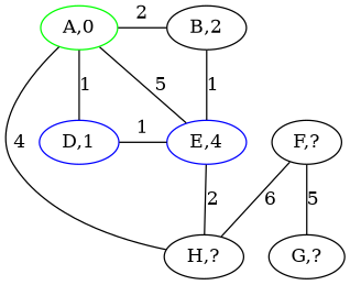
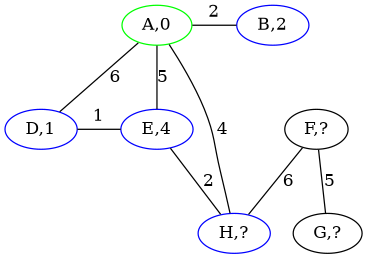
  graph {
    n1 [color=green height=.1 label="A,0" width=.1]
-   n2 [color=black height=.1 label="B,2" width=.1]
+   n2 [color=blue height=.1 label="B,2" width=.1]
    n3 [color=blue height=.1 label="D,1" width=.1]
    n4 [color=blue height=.1 label="E,4" width=.1]
    n5 [height=.1 label="F,?" width=.1]
    n6 [height=.1 label="G,?" width=.1]
-   n7 [height=.1 label="H,?" width=.1]
+   n7 [height=.1 label="H,?" width=.1 color=blue]
    subgraph sub_1 {
      rank=same
      n1
      n2
    }
    subgraph sub_2 {
      rank=same
      n3
      n4
      n5
    }
    subgraph sub_3 {
      rank=same
      n6
      n7
    }
    n1 -- n2 [label=2]
-   n1 -- n3 [label=1]
+   n1 -- n3 [label=6]
    n1 -- n4 [label=5]
    n1 -- n7 [label=4]
-   n2 -- n4 [label=1]
    n3 -- n4 [label=1]
    n4 -- n7 [label=2]
    n5 -- n6 [label=5]
    n7 -- n5 [label=6]
  }
